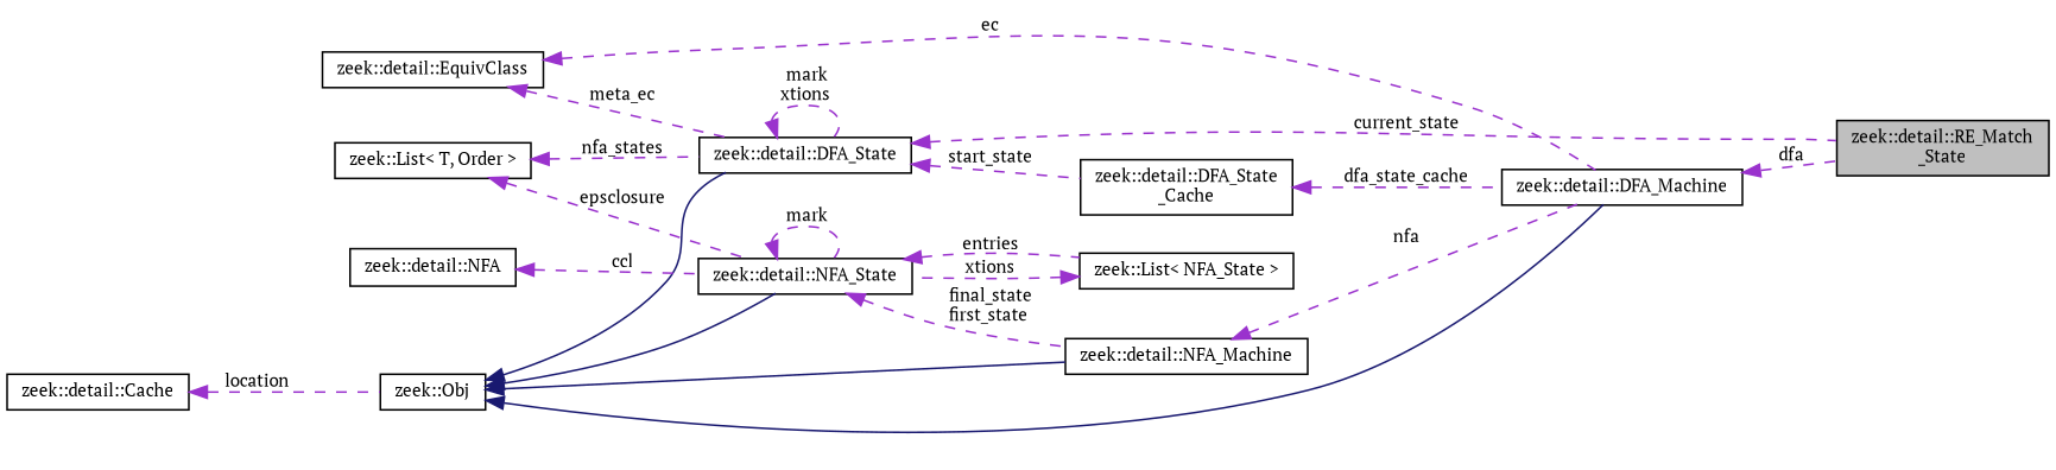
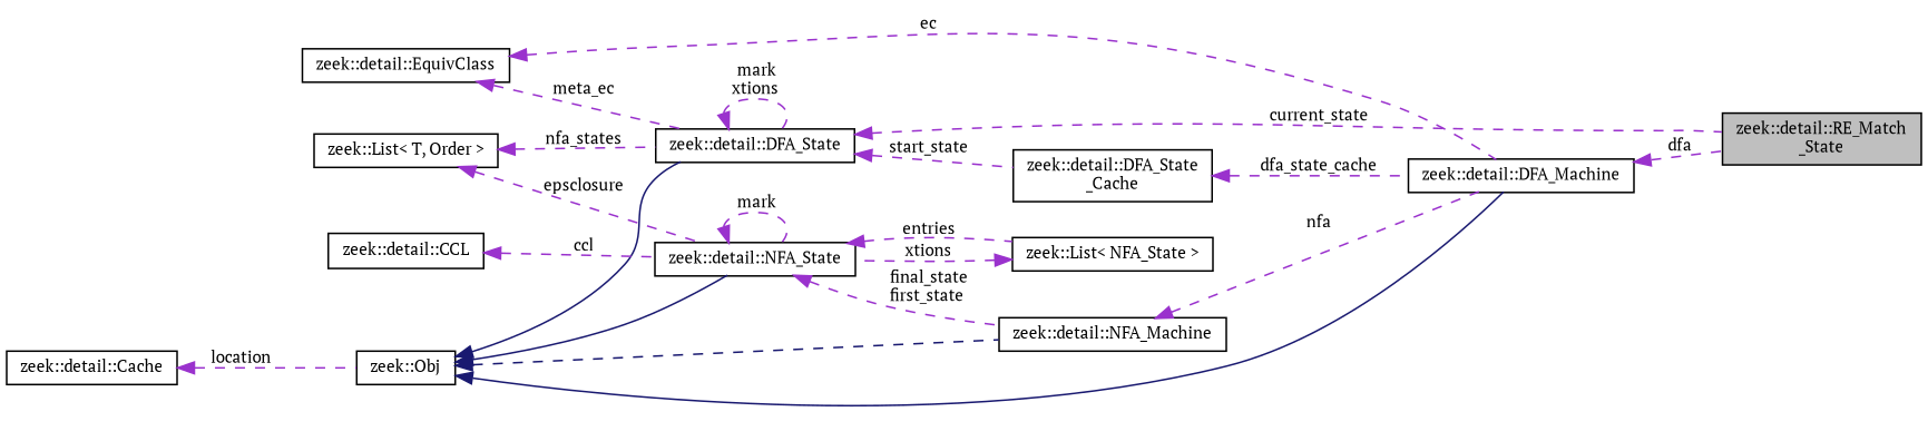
  digraph {
    fontname="PT Serif"
    rankdir=LR
    node [color=black fillcolor=white fontname="PT Serif" fontsize=10 shape=record style=filled]
    edge [color=darkorchid3 dir=back fontname="PT Serif" fontsize=10 labelfontname=Helvetica labelfontsize=10 style=dashed]
    n1 [fillcolor=grey75 fontcolor=black height=0.2 label="zeek::detail::RE_Match\l_State" width=0.4]
    n2 [height=0.2 label="zeek::detail::DFA_Machine" width=0.4]
    n3 [height=0.2 label="zeek::Obj" width=0.4]
    n4 [height=0.2 label="zeek::detail::DFA_State" width=0.4]
    n5 [height=0.2 label="zeek::detail::NFA_Machine" width=0.4]
    n6 [height=0.2 label="zeek::detail::NFA_State" width=0.4]
    n7 [height=0.2 label="zeek::detail::DFA_State\l_Cache" width=0.4]
    n8 [height=0.2 label="zeek::List\< NFA_State \>" width=0.4]
    n9 [height=0.2 label="zeek::detail::Cache" width=0.4]
    n10 [height=0.2 label="zeek::detail::EquivClass" width=0.4]
    n11 [height=0.2 label="zeek::List\< T, Order \>" width=0.4]
-   n12 [height=0.2 label="zeek::detail::NFA" width=0.4]
+   n12 [height=0.2 label="zeek::detail::CCL" width=0.4]
    n2 -> n1 [label=" dfa"]
    n3 -> n2 [color=midnightblue style=solid]
    n3 -> n4 [color=midnightblue style=solid]
-   n3 -> n5 [color=midnightblue style=solid]
+   n3 -> n5 [color=midnightblue]
    n3 -> n6 [color=midnightblue style=solid]
    n4 -> n1 [label=" current_state"]
    n4 -> n4 [label=" mark\nxtions"]
    n4 -> n7 [label=" start_state"]
    n5 -> n2 [label=" nfa"]
    n6 -> n5 [label=" final_state\nfirst_state"]
    n6 -> n6 [label=" mark"]
    n6 -> n8 [label=" entries"]
    n7 -> n2 [label=" dfa_state_cache"]
    n8 -> n6 [label=" xtions"]
    n9 -> n3 [label=" location"]
    n10 -> n2 [label=" ec"]
    n10 -> n4 [label=" meta_ec"]
    n11 -> n4 [label=" nfa_states"]
    n11 -> n6 [label=" epsclosure"]
    n12 -> n6 [label=" ccl"]
  }
